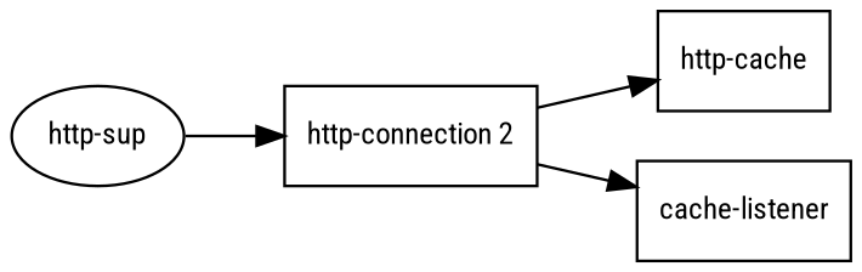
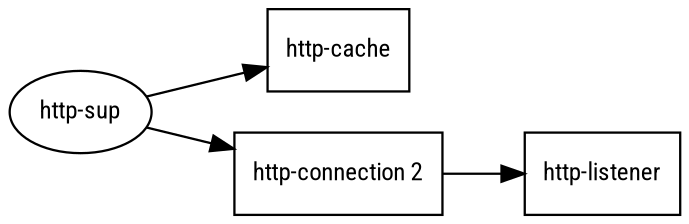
  digraph {
    fontname="Roboto Condensed"
    rankdir=LR
    node [fontname="Roboto Condensed" fontsize=11 shape=box]
    edge [fontname="Roboto Condensed"]
    n1 [label="http-sup" shape=ellipse]
    n2 [label="http-cache"]
    n3 [label="http-connection 2"]
-   n4 [label="cache-listener"]
-   n3 -> n2
+   n4 [label="http-listener"]
+   n1 -> n2
    n1 -> n3
    n3 -> n4
  }
